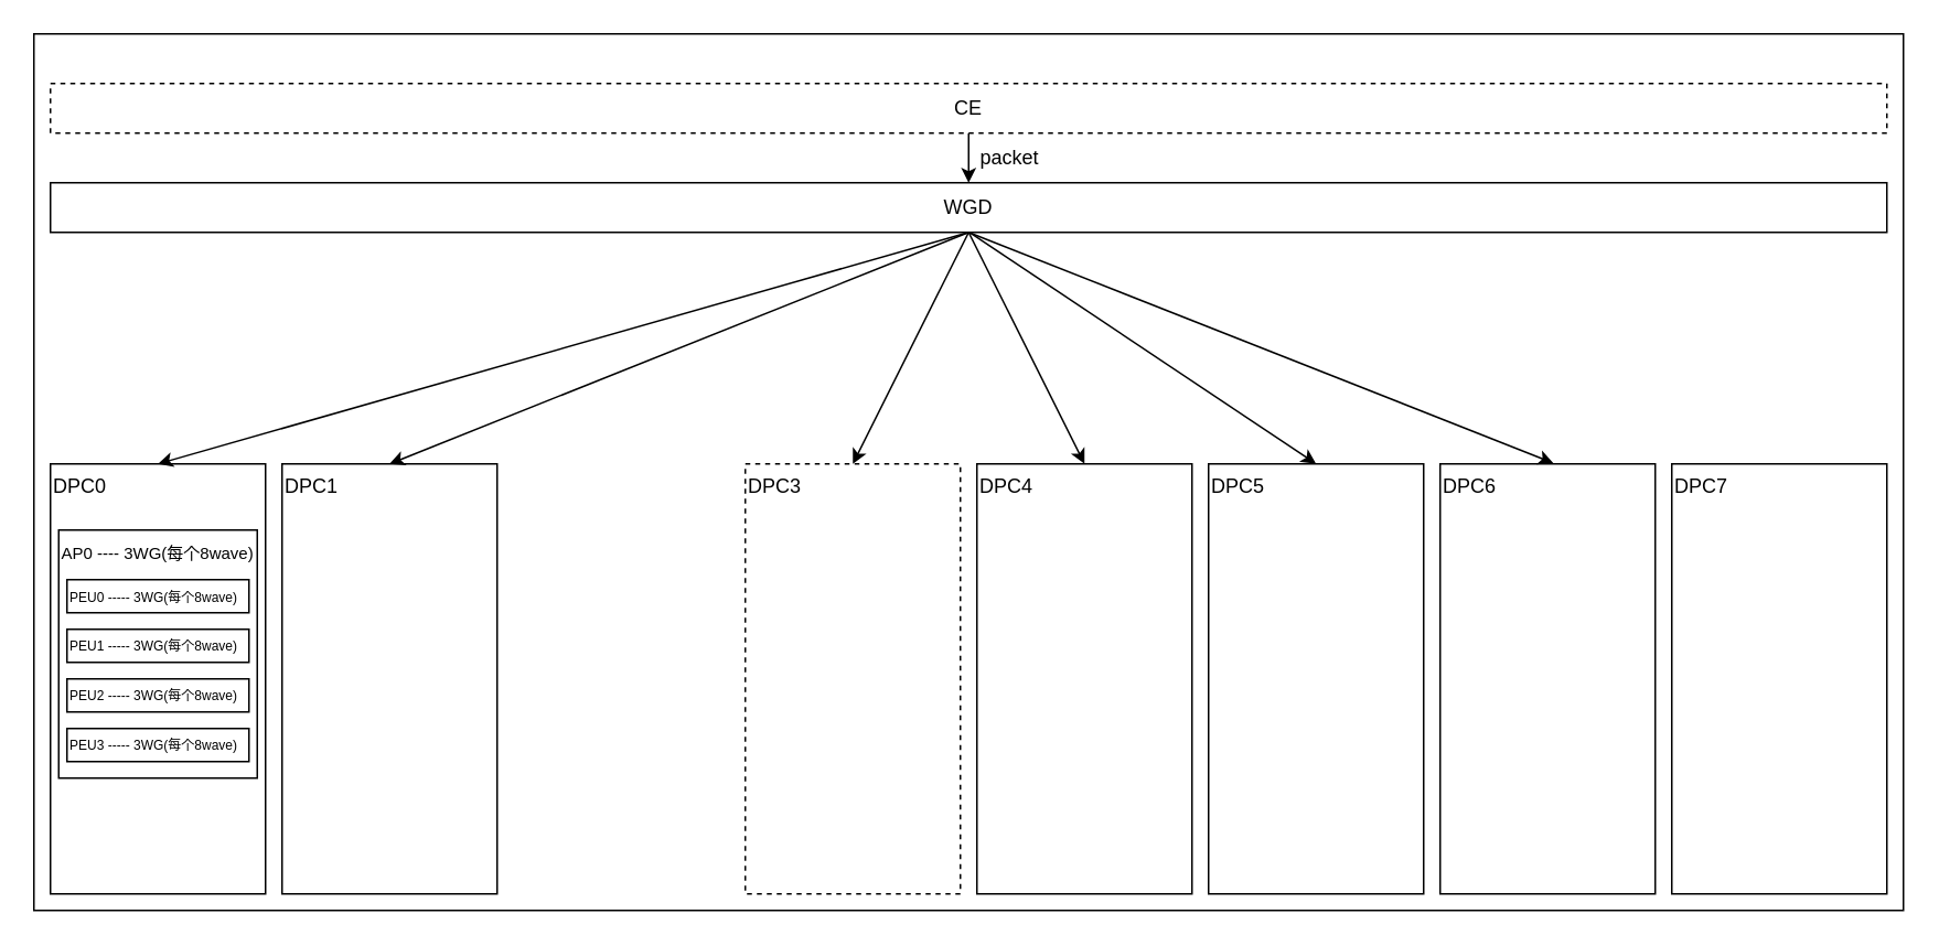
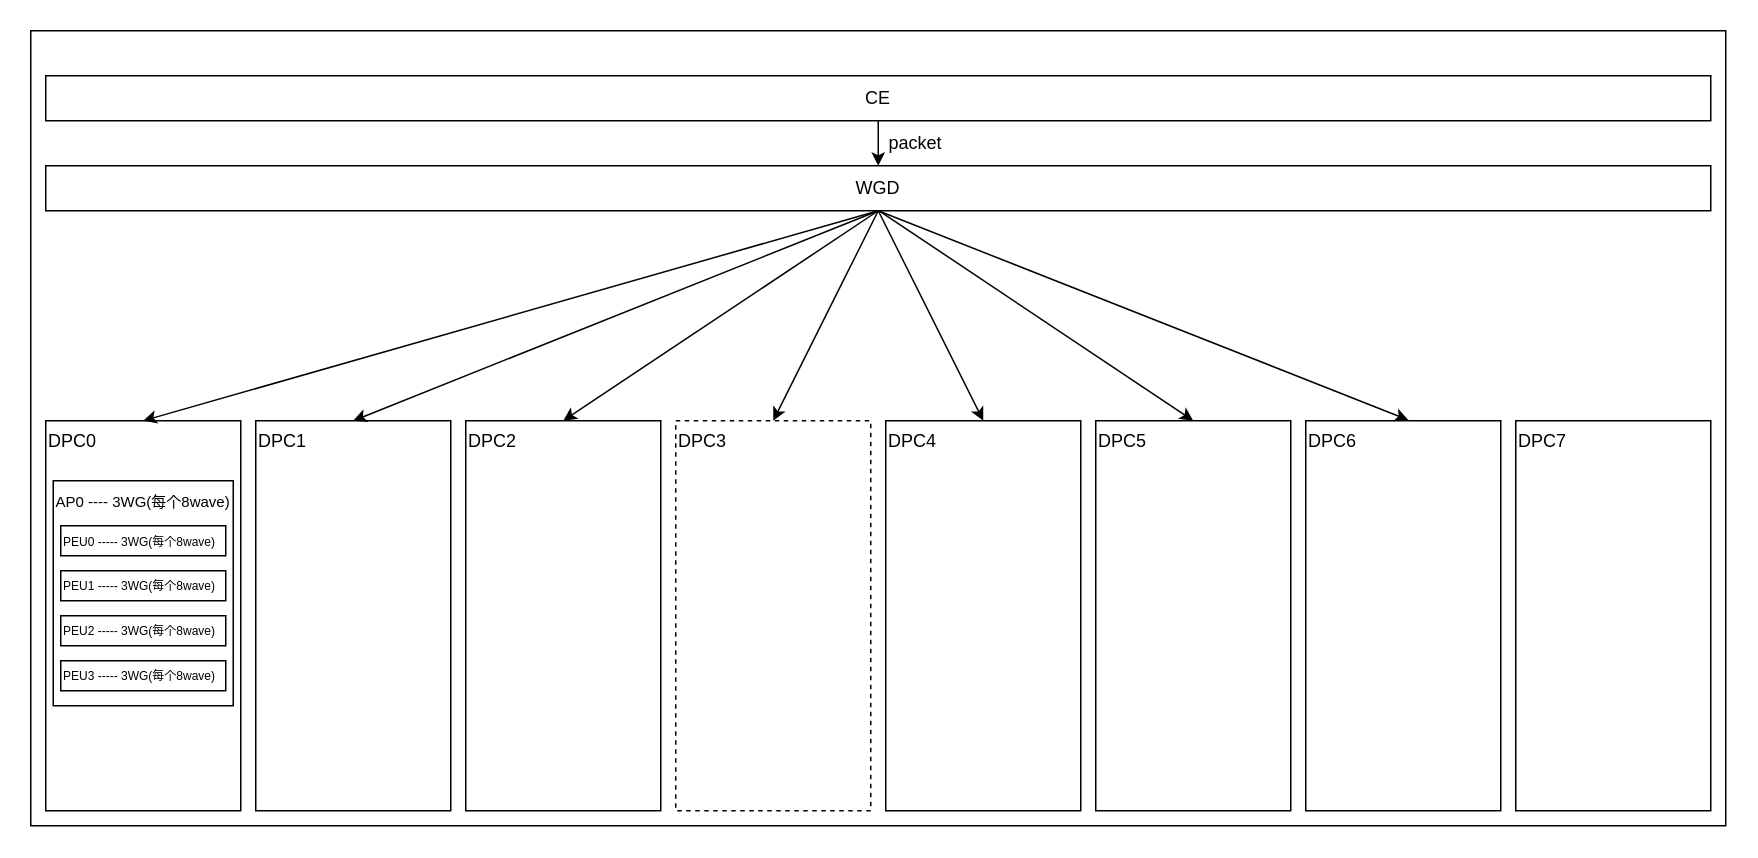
  <mxCell id="0" />
  <mxCell id="1" parent="0" />
  <mxCell id="2" value="" style="rounded=0;whiteSpace=wrap;html=1;" vertex="1" parent="1"><mxGeometry x="20" y="20" width="1130" height="530" as="geometry" /></mxCell>
  <mxCell id="3" value="DPC0" style="rounded=0;whiteSpace=wrap;html=1;align=left;verticalAlign=top;" vertex="1" parent="1"><mxGeometry x="30" y="280" width="130" height="260" as="geometry" /></mxCell>
  <mxCell id="4" value="&lt;span style=&quot;&quot;&gt;DPC1&lt;/span&gt;" style="rounded=0;whiteSpace=wrap;html=1;verticalAlign=top;align=left;" vertex="1" parent="1"><mxGeometry x="170" y="280" width="130" height="260" as="geometry" /></mxCell>
+ <mxCell id="5" value="&lt;span style=&quot;&quot;&gt;DPC2&lt;/span&gt;" style="rounded=0;whiteSpace=wrap;html=1;verticalAlign=top;align=left;" vertex="1" parent="1"><mxGeometry x="310" y="280" width="130" height="260" as="geometry" /></mxCell>
  <mxCell id="6" value="&lt;span style=&quot;&quot;&gt;DPC3&lt;/span&gt;" style="rounded=0;whiteSpace=wrap;html=1;verticalAlign=top;align=left;dashed=1;" vertex="1" parent="1"><mxGeometry x="450" y="280" width="130" height="260" as="geometry" /></mxCell>
  <mxCell id="7" value="&lt;span style=&quot;&quot;&gt;DPC4&lt;/span&gt;" style="rounded=0;whiteSpace=wrap;html=1;verticalAlign=top;align=left;" vertex="1" parent="1"><mxGeometry x="590" y="280" width="130" height="260" as="geometry" /></mxCell>
  <mxCell id="8" value="&lt;span style=&quot;&quot;&gt;DPC5&lt;/span&gt;" style="rounded=0;whiteSpace=wrap;html=1;verticalAlign=top;align=left;" vertex="1" parent="1"><mxGeometry x="730" y="280" width="130" height="260" as="geometry" /></mxCell>
  <mxCell id="9" value="&lt;span style=&quot;&quot;&gt;DPC6&lt;/span&gt;" style="rounded=0;whiteSpace=wrap;html=1;verticalAlign=top;align=left;" vertex="1" parent="1"><mxGeometry x="870" y="280" width="130" height="260" as="geometry" /></mxCell>
  <mxCell id="10" value="&lt;span style=&quot;&quot;&gt;DPC7&lt;/span&gt;" style="rounded=0;whiteSpace=wrap;html=1;verticalAlign=top;align=left;" vertex="1" parent="1"><mxGeometry x="1010" y="280" width="130" height="260" as="geometry" /></mxCell>
  <mxCell id="11" value="WGD" style="rounded=0;whiteSpace=wrap;html=1;" vertex="1" parent="1"><mxGeometry x="30" y="110" width="1110" height="30" as="geometry" /></mxCell>
  <mxCell id="12" style="edgeStyle=orthogonalEdgeStyle;rounded=0;orthogonalLoop=1;jettySize=auto;html=1;exitX=0.5;exitY=1;exitDx=0;exitDy=0;" edge="1" parent="1" source="13" target="11"><mxGeometry relative="1" as="geometry" /></mxCell>
- <mxCell id="13" value="CE" style="rounded=0;whiteSpace=wrap;html=1;dashed=1;" vertex="1" parent="1"><mxGeometry x="30" y="50" width="1110" height="30" as="geometry" /></mxCell>
+ <mxCell id="13" value="CE" style="rounded=0;whiteSpace=wrap;html=1;" vertex="1" parent="1"><mxGeometry x="30" y="50" width="1110" height="30" as="geometry" /></mxCell>
  <mxCell id="14" value="packet" style="text;html=1;align=center;verticalAlign=middle;whiteSpace=wrap;rounded=0;" vertex="1" parent="1"><mxGeometry x="580" y="80" width="60" height="30" as="geometry" /></mxCell>
  <mxCell id="15" value="" style="endArrow=classic;html=1;rounded=0;exitX=0.5;exitY=1;exitDx=0;exitDy=0;entryX=0.5;entryY=0;entryDx=0;entryDy=0;" edge="1" parent="1" source="11" target="3"><mxGeometry width="50" height="50" relative="1" as="geometry"><mxPoint x="570" y="340" as="sourcePoint" /><mxPoint x="620" y="290" as="targetPoint" /></mxGeometry></mxCell>
  <mxCell id="16" value="" style="endArrow=classic;html=1;rounded=0;entryX=0.5;entryY=0;entryDx=0;entryDy=0;exitX=0.5;exitY=1;exitDx=0;exitDy=0;" edge="1" parent="1" source="11" target="4"><mxGeometry width="50" height="50" relative="1" as="geometry"><mxPoint x="570" y="340" as="sourcePoint" /><mxPoint x="620" y="290" as="targetPoint" /></mxGeometry></mxCell>
+ <mxCell id="17" value="" style="endArrow=classic;html=1;rounded=0;exitX=0.5;exitY=1;exitDx=0;exitDy=0;entryX=0.5;entryY=0;entryDx=0;entryDy=0;" edge="1" parent="1" source="11" target="5"><mxGeometry width="50" height="50" relative="1" as="geometry"><mxPoint x="570" y="250" as="sourcePoint" /><mxPoint x="620" y="200" as="targetPoint" /></mxGeometry></mxCell>
  <mxCell id="18" value="" style="endArrow=classic;html=1;rounded=0;exitX=0.5;exitY=1;exitDx=0;exitDy=0;entryX=0.5;entryY=0;entryDx=0;entryDy=0;" edge="1" parent="1" source="11" target="6"><mxGeometry width="50" height="50" relative="1" as="geometry"><mxPoint x="540" y="230" as="sourcePoint" /><mxPoint x="590" y="180" as="targetPoint" /></mxGeometry></mxCell>
  <mxCell id="19" value="" style="endArrow=classic;html=1;rounded=0;entryX=0.5;entryY=0;entryDx=0;entryDy=0;exitX=0.5;exitY=1;exitDx=0;exitDy=0;" edge="1" parent="1" source="11" target="7"><mxGeometry width="50" height="50" relative="1" as="geometry"><mxPoint x="540" y="230" as="sourcePoint" /><mxPoint x="590" y="180" as="targetPoint" /></mxGeometry></mxCell>
  <mxCell id="20" value="" style="endArrow=classic;html=1;rounded=0;entryX=0.5;entryY=0;entryDx=0;entryDy=0;exitX=0.501;exitY=1.013;exitDx=0;exitDy=0;exitPerimeter=0;" edge="1" parent="1" source="11" target="8"><mxGeometry width="50" height="50" relative="1" as="geometry"><mxPoint x="590" y="140" as="sourcePoint" /><mxPoint x="710" y="170" as="targetPoint" /></mxGeometry></mxCell>
  <mxCell id="21" value="" style="endArrow=classic;html=1;rounded=0;entryX=0.526;entryY=-0.002;entryDx=0;entryDy=0;entryPerimeter=0;exitX=0.5;exitY=1;exitDx=0;exitDy=0;" edge="1" parent="1" source="11" target="9"><mxGeometry width="50" height="50" relative="1" as="geometry"><mxPoint x="730" y="210" as="sourcePoint" /><mxPoint x="780" y="160" as="targetPoint" /></mxGeometry></mxCell>
  <mxCell id="22" value="&lt;font style=&quot;font-size: 10px;&quot;&gt;AP0 ---- 3WG(每个8wave)&lt;/font&gt;" style="rounded=0;whiteSpace=wrap;html=1;align=left;verticalAlign=top;" vertex="1" parent="1"><mxGeometry x="35" y="320" width="120" height="150" as="geometry" /></mxCell>
  <mxCell id="23" value="&lt;font style=&quot;font-size: 8px;&quot;&gt;PEU0 ----- 3WG(每个8wave)&lt;/font&gt;" style="rounded=0;whiteSpace=wrap;html=1;align=left;" vertex="1" parent="1"><mxGeometry x="40" y="350" width="110" height="20" as="geometry" /></mxCell>
  <mxCell id="24" value="PEU1&amp;nbsp;----- 3WG(每个8wave)" style="rounded=0;whiteSpace=wrap;html=1;align=left;fontSize=8;" vertex="1" parent="1"><mxGeometry x="40" y="380" width="110" height="20" as="geometry" /></mxCell>
  <mxCell id="25" value="PEU2&amp;nbsp;----- 3WG(每个8wave)" style="rounded=0;whiteSpace=wrap;html=1;align=left;fontSize=8;" vertex="1" parent="1"><mxGeometry x="40" y="410" width="110" height="20" as="geometry" /></mxCell>
  <mxCell id="26" value="PEU3&amp;nbsp;----- 3WG(每个8wave)" style="rounded=0;whiteSpace=wrap;html=1;align=left;fontSize=8;" vertex="1" parent="1"><mxGeometry x="40" y="440" width="110" height="20" as="geometry" /></mxCell>
